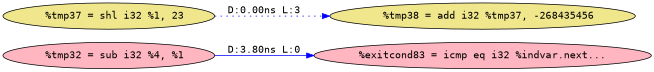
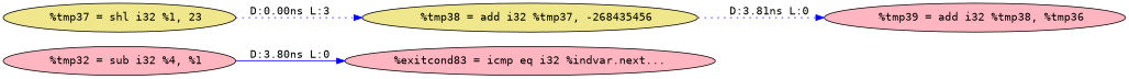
  digraph {
    fontname="DejaVu Sans Mono"
    rankdir=LR
    node [fillcolor=lightpink fontname="DejaVu Sans Mono" style=filled]
    edge [color=blue fontname="DejaVu Sans Mono" style=dotted]
    n1 [label="%exitcond83 = icmp eq i32 %indvar.next..."]
    n2 [label="  %tmp32 = sub i32 %4, %1"]
    n3 [fillcolor=khaki label="  %tmp38 = add i32 %tmp37, -268435456"]
+   n4 [label="  %tmp39 = add i32 %tmp38, %tmp36"]
    n5 [fillcolor=khaki label="  %tmp37 = shl i32 %1, 23"]
    n2 -> n1 [label="D:3.80ns L:0" style=solid]
+   n3 -> n4 [label="D:3.81ns L:0"]
    n5 -> n3 [label="D:0.00ns L:3"]
  }
